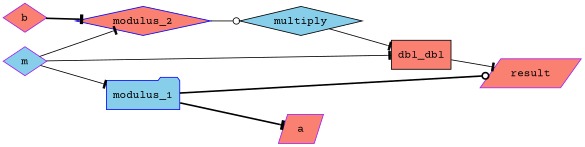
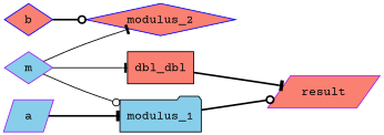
  digraph {
    fontname="Courier Prime"
    rankdir=LR
    node [color=blue fillcolor=salmon fontname="Courier Prime" shape=diamond style=filled]
    edge [arrowhead=tee fontname="Courier Prime" style=solid]
-   b [color=purple]
+   b
    modulus_2
-   multiply [color=black fillcolor=skyblue]
    n4 [color=black label=dbl_dbl shape=box]
    m [color=purple fillcolor=skyblue]
-   modulus_1 [fillcolor=skyblue shape=folder]
+   modulus_1 [color=black fillcolor=skyblue shape=folder]
    result [color=purple shape=parallelogram]
-   a [color=purple shape=parallelogram]
-   b -> modulus_2 [style=bold]
-   modulus_2 -> multiply [arrowhead=odot]
-   multiply -> n4
-   n4 -> result
+   a [color=purple fillcolor=skyblue shape=parallelogram]
+   b -> modulus_2 [arrowhead=odot style=bold]
+   n4 -> result [style=bold]
    m -> modulus_2
    m -> n4
-   m -> modulus_1
+   m -> modulus_1 [arrowhead=odot]
    modulus_1 -> result [arrowhead=odot style=bold]
-   modulus_1 -> a [style=bold]
+   a -> modulus_1 [style=bold]
  }
